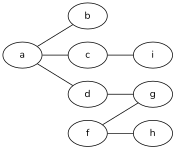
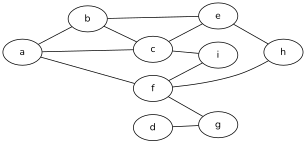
  graph {
    fontname=Nunito
    rankdir=LR
    node [fontname=Nunito]
    edge [fontname=Nunito]
    a
    b
    c
    d
+   e
    i
    g
    h
    f
    a -- b
    a -- c
-   a -- d
+   a -- f
+   b -- c
+   b -- e
+   c -- e
    c -- i
    d -- g
+   e -- h
+   f -- i
    f -- g
    f -- h
  }
